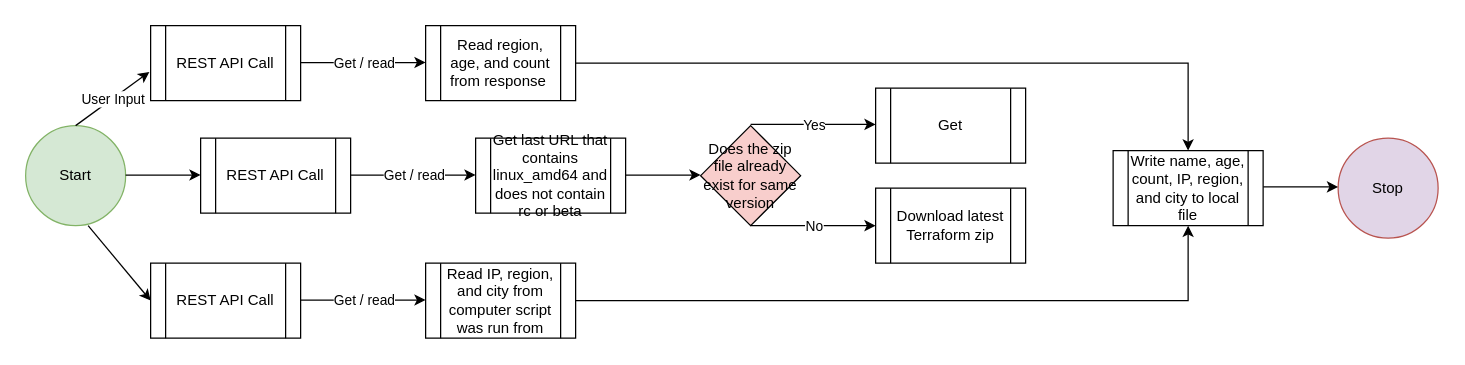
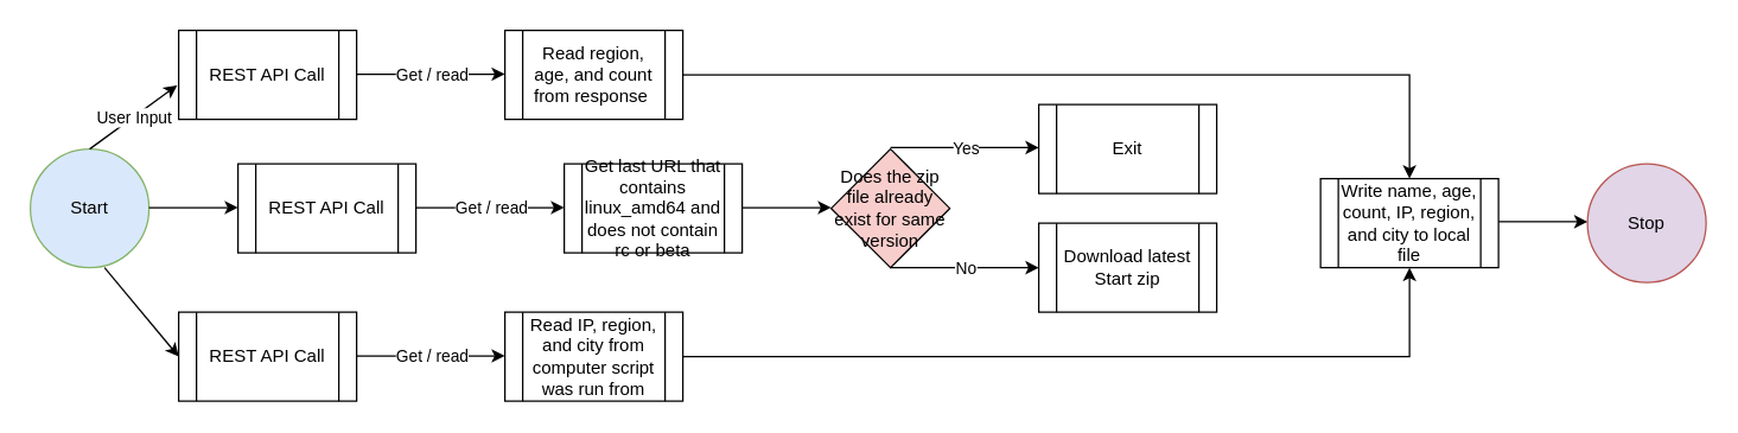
  <mxCell id="0" />
  <mxCell id="1" parent="0" />
- <mxCell id="2" value="Start" style="ellipse;whiteSpace=wrap;html=1;aspect=fixed;fillColor=#d5e8d4;strokeColor=#82b366;" vertex="1" parent="1"><mxGeometry x="20" y="100" width="80" height="80" as="geometry" /></mxCell>
+ <mxCell id="2" value="Start" style="ellipse;whiteSpace=wrap;html=1;aspect=fixed;fillColor=#dae8fc;strokeColor=#82b366;" vertex="1" parent="1"><mxGeometry x="20" y="100" width="80" height="80" as="geometry" /></mxCell>
  <mxCell id="3" value="" style="endArrow=classic;html=1;rounded=0;entryX=-0.008;entryY=0.617;entryDx=0;entryDy=0;entryPerimeter=0;" edge="1" parent="1" target="13"><mxGeometry relative="1" as="geometry"><mxPoint x="60" y="100" as="sourcePoint" /><mxPoint x="160" y="100" as="targetPoint" /></mxGeometry></mxCell>
  <mxCell id="4" value="User Input" style="edgeLabel;resizable=0;html=1;align=center;verticalAlign=middle;" connectable="0" vertex="1" parent="3"><mxGeometry relative="1" as="geometry" /></mxCell>
  <mxCell id="5" value="REST API Call" style="shape=process;whiteSpace=wrap;html=1;backgroundOutline=1;" vertex="1" parent="1"><mxGeometry x="160" y="110" width="120" height="60" as="geometry" /></mxCell>
  <mxCell id="6" value="Does the zip file already exist for same version" style="rhombus;whiteSpace=wrap;html=1;fillColor=#f8cecc;" vertex="1" parent="1"><mxGeometry x="560" y="100" width="80" height="80" as="geometry" /></mxCell>
  <mxCell id="7" value="" style="endArrow=classic;html=1;rounded=0;" edge="1" parent="1"><mxGeometry width="50" height="50" relative="1" as="geometry"><mxPoint x="500" y="139.5" as="sourcePoint" /><mxPoint x="560" y="139.5" as="targetPoint" /></mxGeometry></mxCell>
  <mxCell id="8" value="" style="endArrow=classic;html=1;rounded=0;" edge="1" parent="1"><mxGeometry relative="1" as="geometry"><mxPoint x="280" y="139.5" as="sourcePoint" /><mxPoint x="380" y="139.5" as="targetPoint" /></mxGeometry></mxCell>
  <mxCell id="9" value="Get / read" style="edgeLabel;resizable=0;html=1;align=center;verticalAlign=middle;" connectable="0" vertex="1" parent="8"><mxGeometry relative="1" as="geometry" /></mxCell>
  <mxCell id="10" value="Read region, age, and count from response&amp;nbsp;" style="shape=process;whiteSpace=wrap;html=1;backgroundOutline=1;" vertex="1" parent="1"><mxGeometry x="340" y="20" width="120" height="60" as="geometry" /></mxCell>
  <mxCell id="11" value="Stop" style="ellipse;whiteSpace=wrap;html=1;aspect=fixed;fillColor=#e1d5e7;strokeColor=#b85450;" vertex="1" parent="1"><mxGeometry x="1070" y="110" width="80" height="80" as="geometry" /></mxCell>
- <mxCell id="12" value="Get" style="shape=process;whiteSpace=wrap;html=1;backgroundOutline=1;" vertex="1" parent="1"><mxGeometry x="700" y="70" width="120" height="60" as="geometry" /></mxCell>
+ <mxCell id="12" value="Exit" style="shape=process;whiteSpace=wrap;html=1;backgroundOutline=1;" vertex="1" parent="1"><mxGeometry x="700" y="70" width="120" height="60" as="geometry" /></mxCell>
  <mxCell id="13" value="REST API Call" style="shape=process;whiteSpace=wrap;html=1;backgroundOutline=1;" vertex="1" parent="1"><mxGeometry x="120" y="20" width="120" height="60" as="geometry" /></mxCell>
  <mxCell id="14" value="" style="endArrow=classic;html=1;rounded=0;" edge="1" parent="1"><mxGeometry width="50" height="50" relative="1" as="geometry"><mxPoint x="100" y="139.5" as="sourcePoint" /><mxPoint x="160" y="139.5" as="targetPoint" /></mxGeometry></mxCell>
  <mxCell id="15" value="Get last URL that contains linux_amd64 and does not contain rc or beta" style="shape=process;whiteSpace=wrap;html=1;backgroundOutline=1;" vertex="1" parent="1"><mxGeometry x="380" y="110" width="120" height="60" as="geometry" /></mxCell>
  <mxCell id="16" value="" style="endArrow=classic;html=1;rounded=0;" edge="1" parent="1"><mxGeometry relative="1" as="geometry"><mxPoint x="240" y="49.5" as="sourcePoint" /><mxPoint x="340" y="49.5" as="targetPoint" /></mxGeometry></mxCell>
  <mxCell id="17" value="Get / read" style="edgeLabel;resizable=0;html=1;align=center;verticalAlign=middle;" connectable="0" vertex="1" parent="16"><mxGeometry relative="1" as="geometry" /></mxCell>
  <mxCell id="18" value="" style="endArrow=classic;html=1;rounded=0;" edge="1" parent="1"><mxGeometry width="50" height="50" relative="1" as="geometry"><mxPoint x="70" y="180" as="sourcePoint" /><mxPoint x="120" y="240" as="targetPoint" /></mxGeometry></mxCell>
  <mxCell id="19" value="Read IP, region, and city from computer script was run from" style="shape=process;whiteSpace=wrap;html=1;backgroundOutline=1;" vertex="1" parent="1"><mxGeometry x="340" y="210" width="120" height="60" as="geometry" /></mxCell>
  <mxCell id="20" value="REST API Call" style="shape=process;whiteSpace=wrap;html=1;backgroundOutline=1;" vertex="1" parent="1"><mxGeometry x="120" y="210" width="120" height="60" as="geometry" /></mxCell>
  <mxCell id="21" value="" style="endArrow=classic;html=1;rounded=0;" edge="1" parent="1"><mxGeometry width="50" height="50" relative="1" as="geometry"><mxPoint x="1010" y="149" as="sourcePoint" /><mxPoint x="1070" y="149" as="targetPoint" /></mxGeometry></mxCell>
  <mxCell id="22" value="" style="endArrow=classic;html=1;rounded=0;" edge="1" parent="1"><mxGeometry relative="1" as="geometry"><mxPoint x="240" y="239.5" as="sourcePoint" /><mxPoint x="340" y="239.5" as="targetPoint" /></mxGeometry></mxCell>
  <mxCell id="23" value="Get / read" style="edgeLabel;resizable=0;html=1;align=center;verticalAlign=middle;" connectable="0" vertex="1" parent="22"><mxGeometry relative="1" as="geometry" /></mxCell>
  <mxCell id="24" value="" style="endArrow=classic;html=1;rounded=0;" edge="1" parent="1"><mxGeometry relative="1" as="geometry"><mxPoint x="600" y="180" as="sourcePoint" /><mxPoint x="700" y="180" as="targetPoint" /></mxGeometry></mxCell>
  <mxCell id="25" value="No" style="edgeLabel;resizable=0;html=1;align=center;verticalAlign=middle;" connectable="0" vertex="1" parent="24"><mxGeometry relative="1" as="geometry" /></mxCell>
  <mxCell id="26" value="Y" style="endArrow=classic;html=1;rounded=0;" edge="1" parent="1"><mxGeometry relative="1" as="geometry"><mxPoint x="600" y="99" as="sourcePoint" /><mxPoint x="700" y="99" as="targetPoint" /><Array as="points"><mxPoint x="650" y="99" /></Array></mxGeometry></mxCell>
  <mxCell id="27" value="Yes" style="edgeLabel;resizable=0;html=1;align=center;verticalAlign=middle;" connectable="0" vertex="1" parent="26"><mxGeometry relative="1" as="geometry" /></mxCell>
- <mxCell id="28" value="Download latest Terraform zip" style="shape=process;whiteSpace=wrap;html=1;backgroundOutline=1;" vertex="1" parent="1"><mxGeometry x="700" y="150" width="120" height="60" as="geometry" /></mxCell>
+ <mxCell id="28" value="Download latest Start zip" style="shape=process;whiteSpace=wrap;html=1;backgroundOutline=1;" vertex="1" parent="1"><mxGeometry x="700" y="150" width="120" height="60" as="geometry" /></mxCell>
  <mxCell id="29" style="edgeStyle=orthogonalEdgeStyle;rounded=0;orthogonalLoop=1;jettySize=auto;html=1;exitX=1;exitY=0.5;exitDx=0;exitDy=0;entryX=0.5;entryY=0;entryDx=0;entryDy=0;" edge="1" parent="1" source="10" target="31"><mxGeometry relative="1" as="geometry" /></mxCell>
  <mxCell id="30" style="edgeStyle=orthogonalEdgeStyle;rounded=0;orthogonalLoop=1;jettySize=auto;html=1;exitX=1;exitY=0.5;exitDx=0;exitDy=0;entryX=0.5;entryY=1;entryDx=0;entryDy=0;" edge="1" parent="1" source="19" target="31"><mxGeometry relative="1" as="geometry" /></mxCell>
  <mxCell id="31" value="Write name, age, count, IP, region, and city to local file" style="shape=process;whiteSpace=wrap;html=1;backgroundOutline=1;" vertex="1" parent="1"><mxGeometry x="890" y="120" width="120" height="60" as="geometry" /></mxCell>
